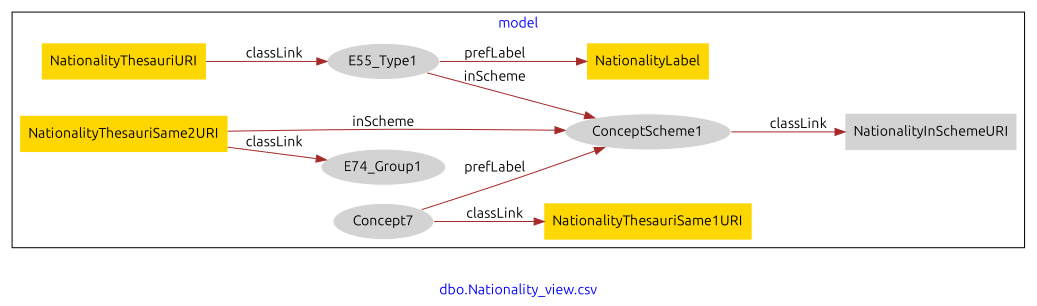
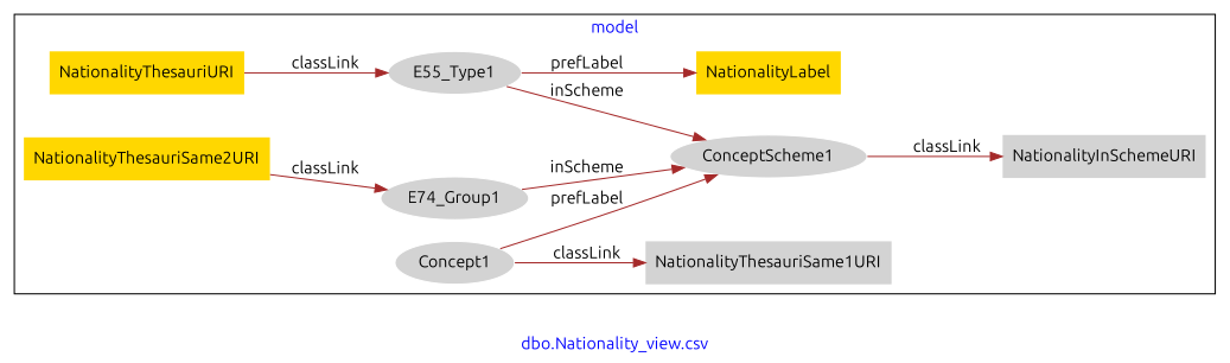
  digraph {
    fontcolor=blue
    fontname=Ubuntu
    label="dbo.Nationality_view.csv"
    rankdir=LR
    remincross=true
    node [fillcolor=lightgray fontname=Ubuntu style=filled shape=plaintext]
    edge [color=brown fontcolor=black fontname=Ubuntu]
    n1 [color=white label=E55_Type1 shape=""]
    n2 [fillcolor=gold label=NationalityThesauriURI]
    n3 [color=white label=ConceptScheme1 shape=""]
    n4 [fillcolor=gold label=NationalityLabel]
    n5 [color=white label=E74_Group1 shape=""]
    n6 [fillcolor=gold label=NationalityThesauriSame2URI]
-   n7 [color=white label=Concept7 shape=""]
-   n8 [fillcolor=gold label=NationalityThesauriSame1URI]
+   n7 [color=white label=Concept1 shape=""]
+   n8 [label=NationalityThesauriSame1URI]
    n9 [label=NationalityInSchemeURI]
    subgraph cluster_1 {
      label=model
      n1
      n2
      n3
      n4
      n5
      n6
      n7
      n8
      n9
    }
    n1 -> n3 [label=inScheme]
    n1 -> n4 [label=prefLabel]
    n2 -> n1 [label=classLink]
    n3 -> n9 [label=classLink]
-   n6 -> n3 [label=inScheme]
+   n5 -> n3 [label=inScheme]
    n6 -> n5 [label=classLink]
    n7 -> n3 [label=prefLabel]
    n7 -> n8 [label=classLink]
  }
